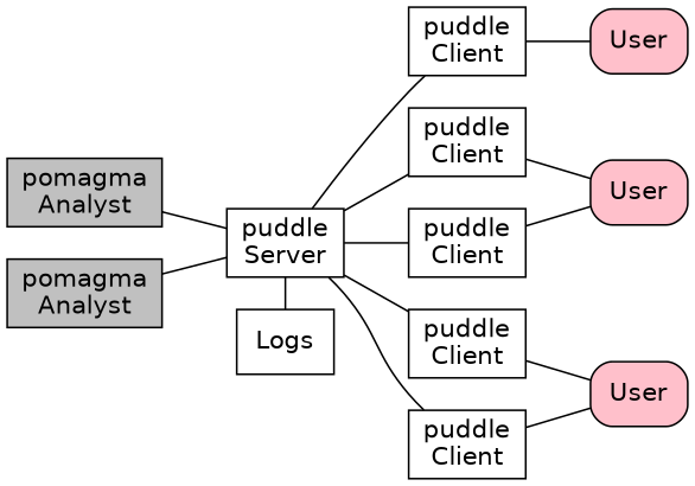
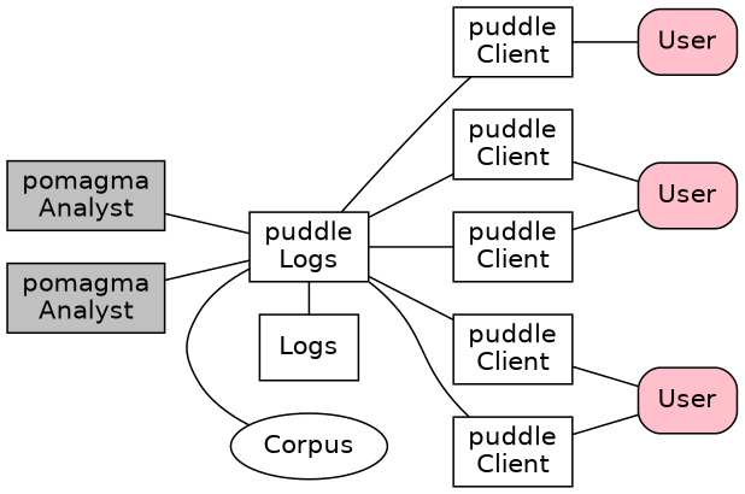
  digraph {
    fontname=helvetica
    rankdir=LR
    node [fontname=helvetica shape=box]
    edge [dir=none]
    n1 [fillcolor=gray label="pomagma\nAnalyst" style=filled]
    n2 [fillcolor=gray label="pomagma\nAnalyst" style=filled]
-   n3 [label="puddle\nServer"]
+   n3 [label="puddle\nLogs"]
+   Corpus [shape=ellipse]
    Logs
    n6 [label="puddle\nClient"]
    n7 [label="puddle\nClient"]
    n8 [label="puddle\nClient"]
    n9 [label="puddle\nClient"]
    n10 [label="puddle\nClient"]
    n11 [fillcolor=pink label=User shape=Mrecord style=filled]
    n12 [fillcolor=pink label=User shape=Mrecord style=filled]
    n13 [fillcolor=pink label=User shape=Mrecord style=filled]
    subgraph sub_1 {
      n1
      n2
    }
    subgraph sub_2 {
      rank=same
      n3
+     Corpus
      Logs
    }
    subgraph sub_3 {
      n6
      n7
      n8
      n9
      n10
    }
    subgraph sub_4 {
      n11
      n12
      n13
    }
    n1 -> n3
    n2 -> n3
+   n3 -> Corpus
    n3 -> Logs
    n3 -> n6
    n3 -> n7
    n3 -> n8
    n3 -> n9
    n3 -> n10
    n6 -> n11
    n7 -> n12
    n8 -> n12
    n9 -> n13
    n10 -> n13
  }
